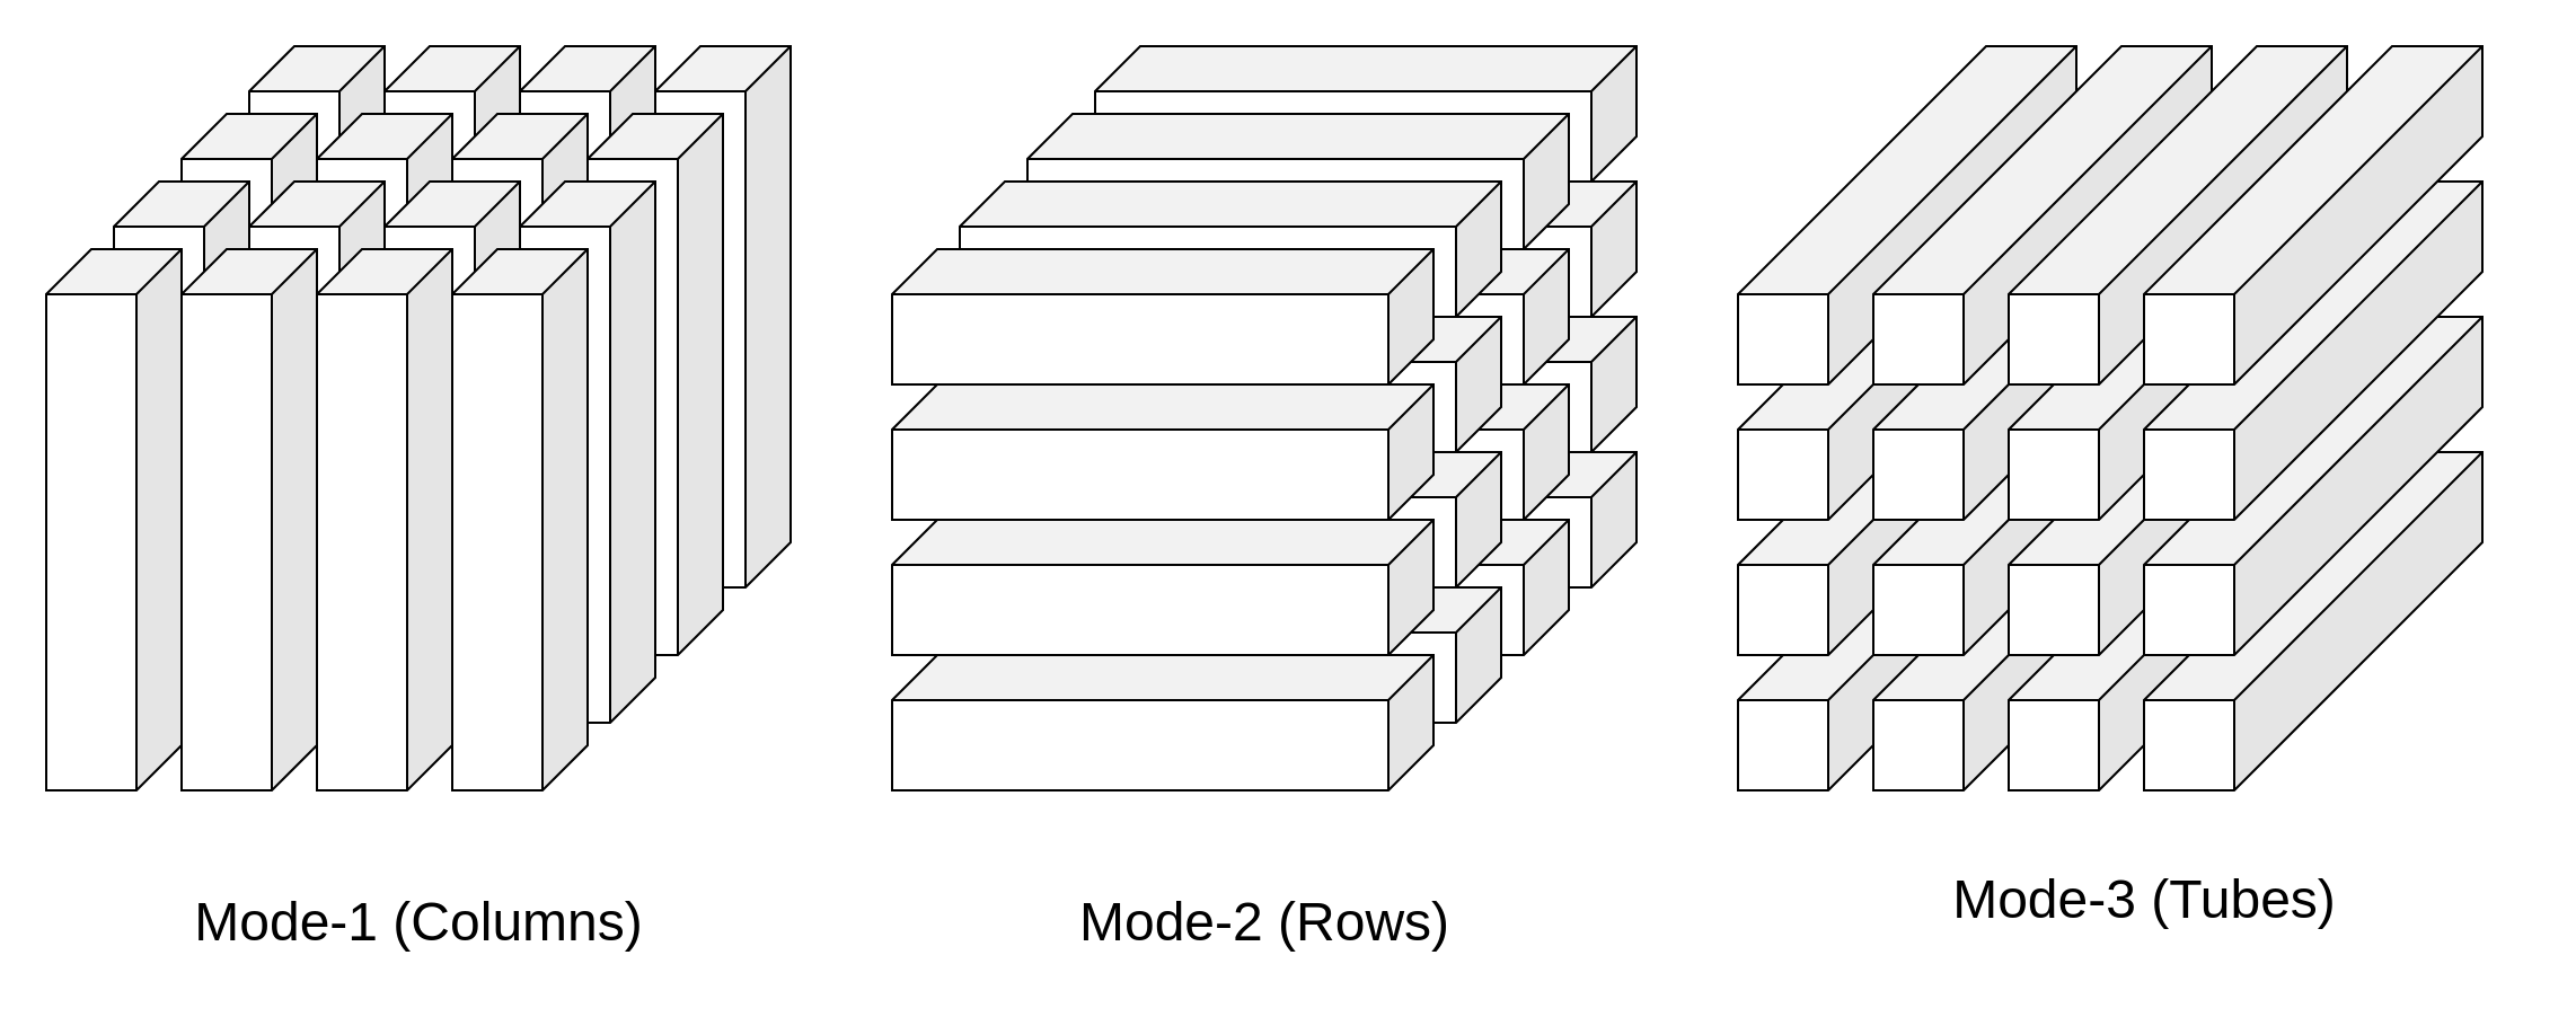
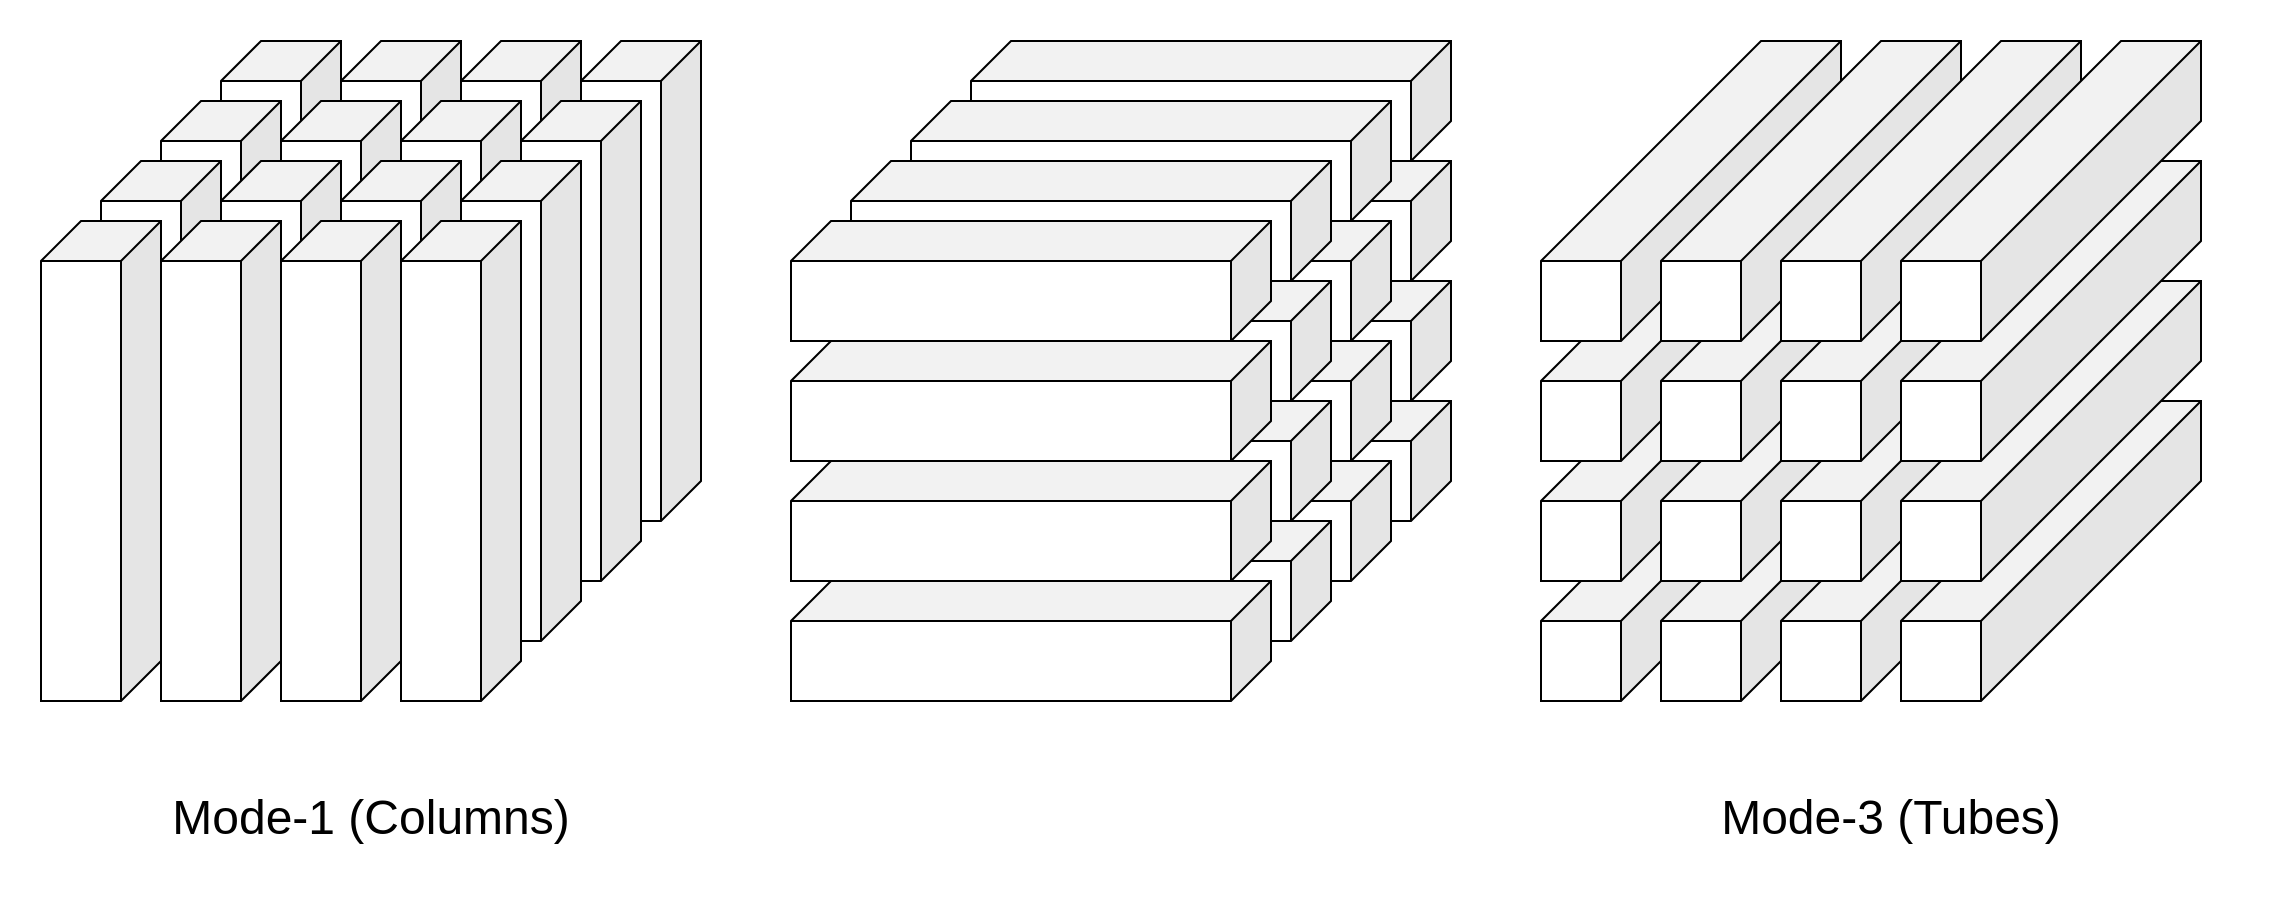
  <mxCell id="0" />
  <mxCell id="1" parent="0" />
  <mxCell id="2" value="" style="group" vertex="1" connectable="0" parent="1"><mxGeometry x="20" y="20" width="330" height="409" as="geometry" /></mxCell>
  <mxCell id="3" value="&lt;font style=&quot;font-size: 24px;&quot;&gt;Mode-1 (Columns)&lt;/font&gt;" style="text;html=1;align=center;verticalAlign=middle;resizable=0;points=[];autosize=1;strokeColor=none;fillColor=none;" parent="2" vertex="1"><mxGeometry x="55" y="369" width="220" height="40" as="geometry" /></mxCell>
  <mxCell id="4" value="" style="group" vertex="1" connectable="0" parent="2"><mxGeometry width="330" height="330" as="geometry" /></mxCell>
  <mxCell id="5" value="" style="shape=cube;whiteSpace=wrap;html=1;boundedLbl=1;backgroundOutline=1;darkOpacity=0.05;darkOpacity2=0.1;flipV=0;flipH=1;container=0;" parent="4" vertex="1"><mxGeometry x="90" width="60" height="240" as="geometry" /></mxCell>
  <mxCell id="6" value="" style="shape=cube;whiteSpace=wrap;html=1;boundedLbl=1;backgroundOutline=1;darkOpacity=0.05;darkOpacity2=0.1;flipV=0;flipH=1;container=0;" parent="4" vertex="1"><mxGeometry x="150" width="60" height="240" as="geometry" /></mxCell>
  <mxCell id="7" value="" style="shape=cube;whiteSpace=wrap;html=1;boundedLbl=1;backgroundOutline=1;darkOpacity=0.05;darkOpacity2=0.1;flipV=0;flipH=1;container=0;" parent="4" vertex="1"><mxGeometry x="60" y="30" width="60" height="240" as="geometry" /></mxCell>
  <mxCell id="8" value="" style="shape=cube;whiteSpace=wrap;html=1;boundedLbl=1;backgroundOutline=1;darkOpacity=0.05;darkOpacity2=0.1;flipV=0;flipH=1;container=0;" parent="4" vertex="1"><mxGeometry x="120" y="30" width="60" height="240" as="geometry" /></mxCell>
  <mxCell id="9" value="" style="shape=cube;whiteSpace=wrap;html=1;boundedLbl=1;backgroundOutline=1;darkOpacity=0.05;darkOpacity2=0.1;flipV=0;flipH=1;container=0;" parent="4" vertex="1"><mxGeometry x="210" width="60" height="240" as="geometry" /></mxCell>
  <mxCell id="10" value="" style="shape=cube;whiteSpace=wrap;html=1;boundedLbl=1;backgroundOutline=1;darkOpacity=0.05;darkOpacity2=0.1;flipV=0;flipH=1;container=0;" parent="4" vertex="1"><mxGeometry x="270" width="60" height="240" as="geometry" /></mxCell>
  <mxCell id="11" value="" style="shape=cube;whiteSpace=wrap;html=1;boundedLbl=1;backgroundOutline=1;darkOpacity=0.05;darkOpacity2=0.1;flipV=0;flipH=1;container=0;" parent="4" vertex="1"><mxGeometry x="180" y="30" width="60" height="240" as="geometry" /></mxCell>
  <mxCell id="12" value="" style="shape=cube;whiteSpace=wrap;html=1;boundedLbl=1;backgroundOutline=1;darkOpacity=0.05;darkOpacity2=0.1;flipV=0;flipH=1;container=0;" parent="4" vertex="1"><mxGeometry x="240" y="30" width="60" height="240" as="geometry" /></mxCell>
  <mxCell id="13" value="" style="shape=cube;whiteSpace=wrap;html=1;boundedLbl=1;backgroundOutline=1;darkOpacity=0.05;darkOpacity2=0.1;flipV=0;flipH=1;container=0;" parent="4" vertex="1"><mxGeometry x="30" y="60" width="60" height="240" as="geometry" /></mxCell>
  <mxCell id="14" value="" style="shape=cube;whiteSpace=wrap;html=1;boundedLbl=1;backgroundOutline=1;darkOpacity=0.05;darkOpacity2=0.1;flipV=0;flipH=1;container=0;" parent="4" vertex="1"><mxGeometry x="90" y="60" width="60" height="240" as="geometry" /></mxCell>
  <mxCell id="15" value="" style="shape=cube;whiteSpace=wrap;html=1;boundedLbl=1;backgroundOutline=1;darkOpacity=0.05;darkOpacity2=0.1;flipV=0;flipH=1;container=0;" parent="4" vertex="1"><mxGeometry y="90" width="60" height="240" as="geometry" /></mxCell>
  <mxCell id="16" value="" style="shape=cube;whiteSpace=wrap;html=1;boundedLbl=1;backgroundOutline=1;darkOpacity=0.05;darkOpacity2=0.1;flipV=0;flipH=1;container=0;" parent="4" vertex="1"><mxGeometry x="60" y="90" width="60" height="240" as="geometry" /></mxCell>
  <mxCell id="17" value="" style="shape=cube;whiteSpace=wrap;html=1;boundedLbl=1;backgroundOutline=1;darkOpacity=0.05;darkOpacity2=0.1;flipV=0;flipH=1;container=0;" parent="4" vertex="1"><mxGeometry x="150" y="60" width="60" height="240" as="geometry" /></mxCell>
  <mxCell id="18" value="" style="shape=cube;whiteSpace=wrap;html=1;boundedLbl=1;backgroundOutline=1;darkOpacity=0.05;darkOpacity2=0.1;flipV=0;flipH=1;container=0;" parent="4" vertex="1"><mxGeometry x="210" y="60" width="60" height="240" as="geometry" /></mxCell>
  <mxCell id="19" value="" style="shape=cube;whiteSpace=wrap;html=1;boundedLbl=1;backgroundOutline=1;darkOpacity=0.05;darkOpacity2=0.1;flipV=0;flipH=1;container=0;" parent="4" vertex="1"><mxGeometry x="120" y="90" width="60" height="240" as="geometry" /></mxCell>
  <mxCell id="20" value="" style="shape=cube;whiteSpace=wrap;html=1;boundedLbl=1;backgroundOutline=1;darkOpacity=0.05;darkOpacity2=0.1;flipV=0;flipH=1;container=0;" parent="4" vertex="1"><mxGeometry x="180" y="90" width="60" height="240" as="geometry" /></mxCell>
  <mxCell id="21" value="" style="group" vertex="1" connectable="0" parent="1"><mxGeometry x="395" y="20" width="330" height="409" as="geometry" /></mxCell>
- <mxCell id="22" value="&lt;font style=&quot;font-size: 24px;&quot;&gt;Mode-2 (Rows)&lt;/font&gt;" style="text;html=1;align=center;verticalAlign=middle;resizable=0;points=[];autosize=1;strokeColor=none;fillColor=none;" parent="21" vertex="1"><mxGeometry x="70" y="369" width="190" height="40" as="geometry" /></mxCell>
  <mxCell id="23" value="" style="group" vertex="1" connectable="0" parent="21"><mxGeometry width="330" height="330" as="geometry" /></mxCell>
  <mxCell id="24" value="" style="shape=cube;whiteSpace=wrap;html=1;boundedLbl=1;backgroundOutline=1;darkOpacity=0.05;darkOpacity2=0.1;flipH=1;container=0;" parent="23" vertex="1"><mxGeometry x="90" y="180" width="240" height="60" as="geometry" /></mxCell>
  <mxCell id="25" value="" style="shape=cube;whiteSpace=wrap;html=1;boundedLbl=1;backgroundOutline=1;darkOpacity=0.05;darkOpacity2=0.1;flipH=1;container=0;" parent="23" vertex="1"><mxGeometry x="90" y="120" width="240" height="60" as="geometry" /></mxCell>
  <mxCell id="26" value="" style="shape=cube;whiteSpace=wrap;html=1;boundedLbl=1;backgroundOutline=1;darkOpacity=0.05;darkOpacity2=0.1;flipH=1;container=0;" parent="23" vertex="1"><mxGeometry x="60" y="210" width="240" height="60" as="geometry" /></mxCell>
  <mxCell id="27" value="" style="shape=cube;whiteSpace=wrap;html=1;boundedLbl=1;backgroundOutline=1;darkOpacity=0.05;darkOpacity2=0.1;flipH=1;container=0;" parent="23" vertex="1"><mxGeometry x="60" y="150" width="240" height="60" as="geometry" /></mxCell>
  <mxCell id="28" value="" style="shape=cube;whiteSpace=wrap;html=1;boundedLbl=1;backgroundOutline=1;darkOpacity=0.05;darkOpacity2=0.1;flipH=1;container=0;" parent="23" vertex="1"><mxGeometry x="90" y="60" width="240" height="60" as="geometry" /></mxCell>
  <mxCell id="29" value="" style="shape=cube;whiteSpace=wrap;html=1;boundedLbl=1;backgroundOutline=1;darkOpacity=0.05;darkOpacity2=0.1;flipH=1;container=0;" parent="23" vertex="1"><mxGeometry x="90" width="240" height="60" as="geometry" /></mxCell>
  <mxCell id="30" value="" style="shape=cube;whiteSpace=wrap;html=1;boundedLbl=1;backgroundOutline=1;darkOpacity=0.05;darkOpacity2=0.1;flipH=1;container=0;" parent="23" vertex="1"><mxGeometry x="60" y="90" width="240" height="60" as="geometry" /></mxCell>
  <mxCell id="31" value="" style="shape=cube;whiteSpace=wrap;html=1;boundedLbl=1;backgroundOutline=1;darkOpacity=0.05;darkOpacity2=0.1;flipH=1;container=0;" parent="23" vertex="1"><mxGeometry x="60" y="30" width="240" height="60" as="geometry" /></mxCell>
  <mxCell id="32" value="" style="shape=cube;whiteSpace=wrap;html=1;boundedLbl=1;backgroundOutline=1;darkOpacity=0.05;darkOpacity2=0.1;flipH=1;container=0;" parent="23" vertex="1"><mxGeometry x="30" y="240" width="240" height="60" as="geometry" /></mxCell>
  <mxCell id="33" value="" style="shape=cube;whiteSpace=wrap;html=1;boundedLbl=1;backgroundOutline=1;darkOpacity=0.05;darkOpacity2=0.1;flipH=1;container=0;" parent="23" vertex="1"><mxGeometry x="30" y="180" width="240" height="60" as="geometry" /></mxCell>
  <mxCell id="34" value="" style="shape=cube;whiteSpace=wrap;html=1;boundedLbl=1;backgroundOutline=1;darkOpacity=0.05;darkOpacity2=0.1;flipH=1;container=0;" parent="23" vertex="1"><mxGeometry y="270" width="240" height="60" as="geometry" /></mxCell>
  <mxCell id="35" value="" style="shape=cube;whiteSpace=wrap;html=1;boundedLbl=1;backgroundOutline=1;darkOpacity=0.05;darkOpacity2=0.1;flipH=1;container=0;" parent="23" vertex="1"><mxGeometry y="210" width="240" height="60" as="geometry" /></mxCell>
  <mxCell id="36" value="" style="shape=cube;whiteSpace=wrap;html=1;boundedLbl=1;backgroundOutline=1;darkOpacity=0.05;darkOpacity2=0.1;flipH=1;container=0;" parent="23" vertex="1"><mxGeometry x="30" y="120" width="240" height="60" as="geometry" /></mxCell>
  <mxCell id="37" value="" style="shape=cube;whiteSpace=wrap;html=1;boundedLbl=1;backgroundOutline=1;darkOpacity=0.05;darkOpacity2=0.1;flipH=1;container=0;" parent="23" vertex="1"><mxGeometry x="30" y="60" width="240" height="60" as="geometry" /></mxCell>
  <mxCell id="38" value="" style="shape=cube;whiteSpace=wrap;html=1;boundedLbl=1;backgroundOutline=1;darkOpacity=0.05;darkOpacity2=0.1;flipH=1;container=0;" parent="23" vertex="1"><mxGeometry y="150" width="240" height="60" as="geometry" /></mxCell>
  <mxCell id="39" value="" style="shape=cube;whiteSpace=wrap;html=1;boundedLbl=1;backgroundOutline=1;darkOpacity=0.05;darkOpacity2=0.1;flipH=1;container=0;" parent="23" vertex="1"><mxGeometry y="90" width="240" height="60" as="geometry" /></mxCell>
  <mxCell id="40" value="" style="group" vertex="1" connectable="0" parent="1"><mxGeometry x="770" y="20" width="350" height="409" as="geometry" /></mxCell>
- <mxCell id="41" value="&lt;font style=&quot;font-size: 24px;&quot;&gt;Mode-3 (Tubes)&lt;/font&gt;" style="text;html=1;align=center;verticalAlign=middle;resizable=0;points=[];autosize=1;strokeColor=none;fillColor=none;" parent="40" vertex="1"><mxGeometry x="85" y="359" width="190" height="40" as="geometry" /></mxCell>
+ <mxCell id="41" value="&lt;font style=&quot;font-size: 24px;&quot;&gt;Mode-3 (Tubes)&lt;/font&gt;" style="text;html=1;align=center;verticalAlign=middle;resizable=0;points=[];autosize=1;strokeColor=none;fillColor=none;" parent="40" vertex="1"><mxGeometry x="80" y="369" width="190" height="40" as="geometry" /></mxCell>
  <mxCell id="42" value="" style="group" parent="40" vertex="1" connectable="0"><mxGeometry width="350" height="330" as="geometry" /></mxCell>
  <mxCell id="43" value="" style="group" parent="42" vertex="1" connectable="0"><mxGeometry y="180" width="330" height="150" as="geometry" /></mxCell>
  <mxCell id="44" value="" style="shape=cube;whiteSpace=wrap;html=1;boundedLbl=1;backgroundOutline=1;darkOpacity=0.05;darkOpacity2=0.1;size=110;flipH=1;container=0;" parent="43" vertex="1"><mxGeometry width="150" height="150" as="geometry" /></mxCell>
  <mxCell id="45" value="" style="shape=cube;whiteSpace=wrap;html=1;boundedLbl=1;backgroundOutline=1;darkOpacity=0.05;darkOpacity2=0.1;size=110;flipH=1;container=0;" parent="43" vertex="1"><mxGeometry x="60" width="150" height="150" as="geometry" /></mxCell>
  <mxCell id="46" value="" style="shape=cube;whiteSpace=wrap;html=1;boundedLbl=1;backgroundOutline=1;darkOpacity=0.05;darkOpacity2=0.1;size=110;flipH=1;container=0;" parent="43" vertex="1"><mxGeometry x="120" width="150" height="150" as="geometry" /></mxCell>
  <mxCell id="47" value="" style="shape=cube;whiteSpace=wrap;html=1;boundedLbl=1;backgroundOutline=1;darkOpacity=0.05;darkOpacity2=0.1;size=110;flipH=1;container=0;" parent="43" vertex="1"><mxGeometry x="180" width="150" height="150" as="geometry" /></mxCell>
  <mxCell id="48" value="" style="group" parent="43" vertex="1" connectable="0"><mxGeometry y="-60" width="330" height="150" as="geometry" /></mxCell>
  <mxCell id="49" value="" style="shape=cube;whiteSpace=wrap;html=1;boundedLbl=1;backgroundOutline=1;darkOpacity=0.05;darkOpacity2=0.1;size=110;flipH=1;container=0;" parent="48" vertex="1"><mxGeometry width="150" height="150" as="geometry" /></mxCell>
  <mxCell id="50" value="" style="shape=cube;whiteSpace=wrap;html=1;boundedLbl=1;backgroundOutline=1;darkOpacity=0.05;darkOpacity2=0.1;size=110;flipH=1;container=0;" parent="48" vertex="1"><mxGeometry x="60" width="150" height="150" as="geometry" /></mxCell>
  <mxCell id="51" value="" style="shape=cube;whiteSpace=wrap;html=1;boundedLbl=1;backgroundOutline=1;darkOpacity=0.05;darkOpacity2=0.1;size=110;flipH=1;container=0;" parent="48" vertex="1"><mxGeometry x="120" width="150" height="150" as="geometry" /></mxCell>
  <mxCell id="52" value="" style="shape=cube;whiteSpace=wrap;html=1;boundedLbl=1;backgroundOutline=1;darkOpacity=0.05;darkOpacity2=0.1;size=110;flipH=1;container=0;" parent="48" vertex="1"><mxGeometry x="180" width="150" height="150" as="geometry" /></mxCell>
  <mxCell id="53" value="" style="group" parent="48" vertex="1" connectable="0"><mxGeometry y="-60" width="330" height="150" as="geometry" /></mxCell>
  <mxCell id="54" value="" style="shape=cube;whiteSpace=wrap;html=1;boundedLbl=1;backgroundOutline=1;darkOpacity=0.05;darkOpacity2=0.1;size=110;flipH=1;container=0;" parent="53" vertex="1"><mxGeometry width="150" height="150" as="geometry" /></mxCell>
  <mxCell id="55" value="" style="shape=cube;whiteSpace=wrap;html=1;boundedLbl=1;backgroundOutline=1;darkOpacity=0.05;darkOpacity2=0.1;size=110;flipH=1;container=0;" parent="53" vertex="1"><mxGeometry x="60" width="150" height="150" as="geometry" /></mxCell>
  <mxCell id="56" value="" style="shape=cube;whiteSpace=wrap;html=1;boundedLbl=1;backgroundOutline=1;darkOpacity=0.05;darkOpacity2=0.1;size=110;flipH=1;container=0;" parent="53" vertex="1"><mxGeometry x="120" width="150" height="150" as="geometry" /></mxCell>
  <mxCell id="57" value="" style="shape=cube;whiteSpace=wrap;html=1;boundedLbl=1;backgroundOutline=1;darkOpacity=0.05;darkOpacity2=0.1;size=110;flipH=1;container=0;" parent="53" vertex="1"><mxGeometry x="180" width="150" height="150" as="geometry" /></mxCell>
  <mxCell id="58" value="" style="group" parent="42" vertex="1" connectable="0"><mxGeometry width="350" height="200" as="geometry" /></mxCell>
  <mxCell id="59" value="" style="shape=cube;whiteSpace=wrap;html=1;boundedLbl=1;backgroundOutline=1;darkOpacity=0.05;darkOpacity2=0.1;size=110;flipH=1;container=0;" parent="58" vertex="1"><mxGeometry width="150" height="150" as="geometry" /></mxCell>
  <mxCell id="60" value="" style="shape=cube;whiteSpace=wrap;html=1;boundedLbl=1;backgroundOutline=1;darkOpacity=0.05;darkOpacity2=0.1;size=110;flipH=1;container=0;" parent="58" vertex="1"><mxGeometry x="60" width="150" height="150" as="geometry" /></mxCell>
  <mxCell id="61" value="" style="shape=cube;whiteSpace=wrap;html=1;boundedLbl=1;backgroundOutline=1;darkOpacity=0.05;darkOpacity2=0.1;size=110;flipH=1;container=0;" parent="58" vertex="1"><mxGeometry x="120" width="150" height="150" as="geometry" /></mxCell>
  <mxCell id="62" value="" style="shape=cube;whiteSpace=wrap;html=1;boundedLbl=1;backgroundOutline=1;darkOpacity=0.05;darkOpacity2=0.1;size=110;flipH=1;container=0;" parent="58" vertex="1"><mxGeometry x="180" width="150" height="150" as="geometry" /></mxCell>
